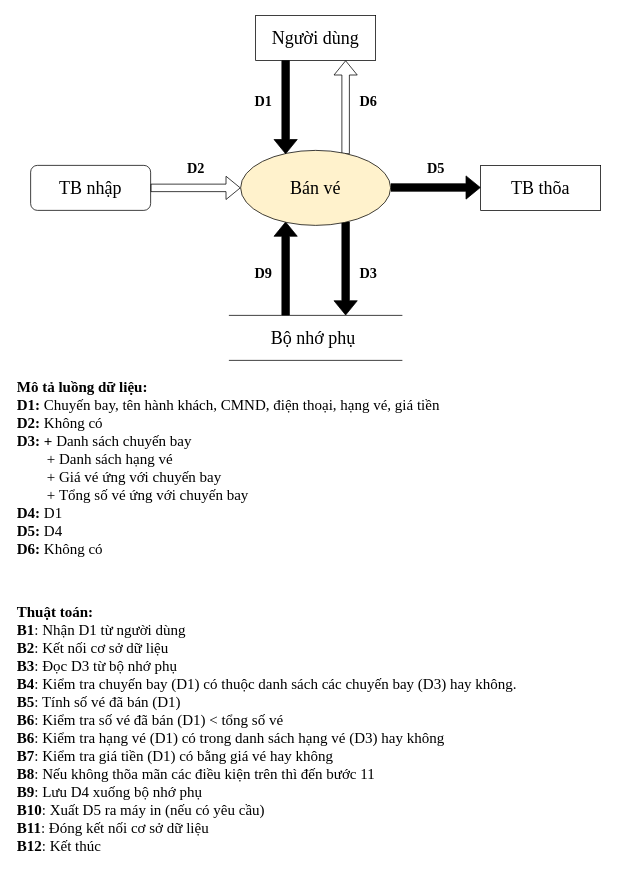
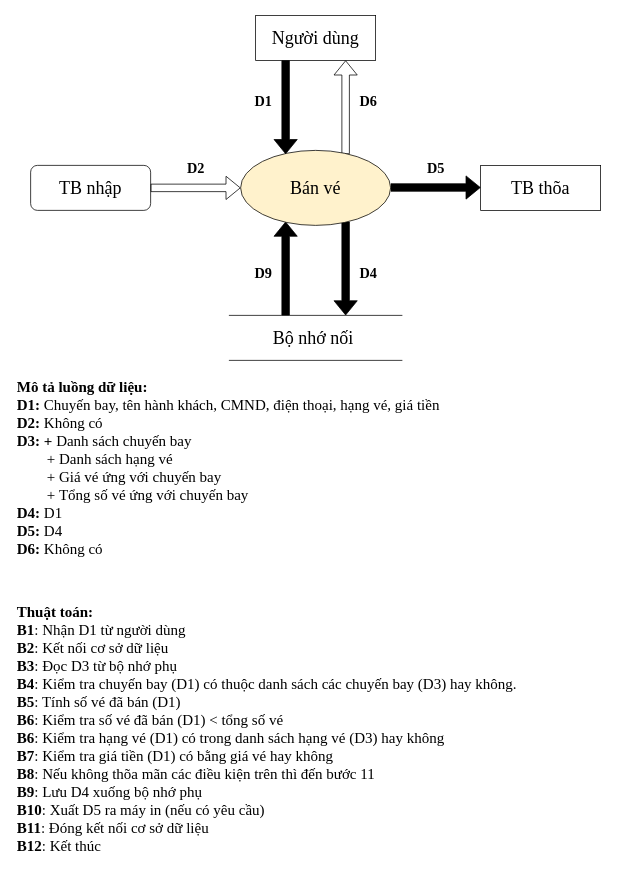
  <mxCell id="0" />
  <mxCell id="1" parent="0" />
  <mxCell id="2" value="&lt;p style=&quot;line-height: 100%; font-size: 24px;&quot;&gt;&lt;font style=&quot;font-size: 24px;&quot;&gt;Người dùng&lt;/font&gt;&lt;/p&gt;" style="rounded=0;whiteSpace=wrap;html=1;fontFamily=Times New Roman;fontSize=24;" parent="1" vertex="1"><mxGeometry x="340" y="20" width="160" height="60" as="geometry" /></mxCell>
  <mxCell id="3" value="" style="shape=flexArrow;endArrow=classic;html=1;rounded=0;exitX=0.25;exitY=1;exitDx=0;exitDy=0;entryX=0.305;entryY=0.05;entryDx=0;entryDy=0;entryPerimeter=0;" parent="1" edge="1"><mxGeometry width="50" height="50" relative="1" as="geometry"><mxPoint x="460" y="205" as="sourcePoint" /><mxPoint x="460" y="80" as="targetPoint" /></mxGeometry></mxCell>
  <mxCell id="4" value="&lt;p style=&quot;line-height: 100%; font-size: 24px;&quot;&gt;&lt;font style=&quot;font-size: 24px;&quot;&gt;TB nhập&lt;/font&gt;&lt;/p&gt;" style="whiteSpace=wrap;html=1;fontFamily=Times New Roman;fontSize=24;rounded=1;" parent="1" vertex="1"><mxGeometry x="40" y="220" width="160" height="60" as="geometry" /></mxCell>
  <mxCell id="5" value="&lt;p style=&quot;line-height: 100%; font-size: 24px;&quot;&gt;&lt;font style=&quot;font-size: 24px;&quot;&gt;TB thõa&lt;/font&gt;&lt;/p&gt;" style="rounded=0;whiteSpace=wrap;html=1;fontFamily=Times New Roman;fontSize=24;" parent="1" vertex="1"><mxGeometry x="640" y="220" width="160" height="60" as="geometry" /></mxCell>
- <mxCell id="6" value="Bộ nhớ phụ&amp;nbsp;" style="shape=partialRectangle;whiteSpace=wrap;html=1;left=0;right=0;fillColor=none;fontFamily=Times New Roman;fontSize=24;" parent="1" vertex="1"><mxGeometry x="305" y="420" width="230" height="60" as="geometry" /></mxCell>
+ <mxCell id="6" value="Bộ nhớ nối&amp;nbsp;" style="shape=partialRectangle;whiteSpace=wrap;html=1;left=0;right=0;fillColor=none;fontFamily=Times New Roman;fontSize=24;" parent="1" vertex="1"><mxGeometry x="305" y="420" width="230" height="60" as="geometry" /></mxCell>
  <mxCell id="7" value="" style="shape=flexArrow;endArrow=classic;html=1;rounded=0;exitX=0.25;exitY=1;exitDx=0;exitDy=0;entryX=0.305;entryY=0.05;entryDx=0;entryDy=0;entryPerimeter=0;width=10;fillColor=#000000;" parent="1" edge="1"><mxGeometry width="50" height="50" relative="1" as="geometry"><mxPoint x="460" y="295" as="sourcePoint" /><mxPoint x="460" y="420" as="targetPoint" /></mxGeometry></mxCell>
  <mxCell id="8" value="" style="shape=flexArrow;endArrow=classic;html=1;rounded=0;exitX=1;exitY=0.5;exitDx=0;exitDy=0;entryX=0;entryY=0.5;entryDx=0;entryDy=0;width=10;" parent="1" source="4" target="11" edge="1"><mxGeometry width="50" height="50" relative="1" as="geometry"><mxPoint x="240" y="210" as="sourcePoint" /><mxPoint x="241" y="335" as="targetPoint" /></mxGeometry></mxCell>
  <mxCell id="9" value="" style="shape=flexArrow;endArrow=classic;html=1;rounded=0;exitX=1;exitY=0.5;exitDx=0;exitDy=0;entryX=0;entryY=0.5;entryDx=0;entryDy=0;width=10;fillColor=#000000;" parent="1" edge="1"><mxGeometry width="50" height="50" relative="1" as="geometry"><mxPoint x="520" y="249.5" as="sourcePoint" /><mxPoint x="640" y="249.5" as="targetPoint" /></mxGeometry></mxCell>
  <mxCell id="10" value="" style="shape=flexArrow;endArrow=classic;html=1;rounded=0;exitX=0.25;exitY=1;exitDx=0;exitDy=0;entryX=0.305;entryY=0.05;entryDx=0;entryDy=0;entryPerimeter=0;fillColor=#000000;" parent="1" edge="1"><mxGeometry width="50" height="50" relative="1" as="geometry"><mxPoint x="380" y="420" as="sourcePoint" /><mxPoint x="380" y="295" as="targetPoint" /></mxGeometry></mxCell>
  <mxCell id="11" value="&lt;font style=&quot;font-size: 24px;&quot;&gt;Bán vé&lt;/font&gt;" style="ellipse;whiteSpace=wrap;html=1;fontFamily=Times New Roman;fontSize=24;fillColor=#fff2cc;" parent="1" vertex="1"><mxGeometry x="320" y="200" width="200" height="100" as="geometry" /></mxCell>
  <mxCell id="12" value="" style="shape=flexArrow;endArrow=classic;html=1;rounded=0;exitX=0.25;exitY=1;exitDx=0;exitDy=0;entryX=0.305;entryY=0.05;entryDx=0;entryDy=0;entryPerimeter=0;width=10;fillColor=#000000;" parent="1" edge="1"><mxGeometry width="50" height="50" relative="1" as="geometry"><mxPoint x="380" y="80" as="sourcePoint" /><mxPoint x="380" y="205" as="targetPoint" /></mxGeometry></mxCell>
  <mxCell id="13" value="D1" style="text;html=1;align=center;verticalAlign=middle;resizable=0;points=[];autosize=1;strokeColor=none;fillColor=none;fontSize=19;fontStyle=1;fontFamily=Times New Roman;" parent="1" vertex="1"><mxGeometry x="325" y="115" width="50" height="40" as="geometry" /></mxCell>
  <mxCell id="14" value="D6" style="text;html=1;align=center;verticalAlign=middle;resizable=0;points=[];autosize=1;strokeColor=none;fillColor=none;fontSize=19;fontStyle=1;fontFamily=Times New Roman;" parent="1" vertex="1"><mxGeometry x="465" y="115" width="50" height="40" as="geometry" /></mxCell>
  <mxCell id="15" value="D9" style="text;html=1;align=center;verticalAlign=middle;resizable=0;points=[];autosize=1;strokeColor=none;fillColor=none;fontSize=19;fontStyle=1;fontFamily=Times New Roman;" parent="1" vertex="1"><mxGeometry x="325" y="345" width="50" height="40" as="geometry" /></mxCell>
- <mxCell id="16" value="D3" style="text;html=1;align=center;verticalAlign=middle;resizable=0;points=[];autosize=1;strokeColor=none;fillColor=none;fontSize=19;fontStyle=1;fontFamily=Times New Roman;" parent="1" vertex="1"><mxGeometry x="465" y="345" width="50" height="40" as="geometry" /></mxCell>
+ <mxCell id="16" value="D4" style="text;html=1;align=center;verticalAlign=middle;resizable=0;points=[];autosize=1;strokeColor=none;fillColor=none;fontSize=19;fontStyle=1;fontFamily=Times New Roman;" parent="1" vertex="1"><mxGeometry x="465" y="345" width="50" height="40" as="geometry" /></mxCell>
  <mxCell id="17" value="D2" style="text;html=1;align=center;verticalAlign=middle;resizable=0;points=[];autosize=1;strokeColor=none;fillColor=none;fontSize=19;fontStyle=1;fontFamily=Times New Roman;" parent="1" vertex="1"><mxGeometry x="235" y="205" width="50" height="40" as="geometry" /></mxCell>
  <mxCell id="18" value="D5" style="text;html=1;align=center;verticalAlign=middle;resizable=0;points=[];autosize=1;strokeColor=none;fillColor=none;fontSize=19;fontStyle=1;fontFamily=Times New Roman;" parent="1" vertex="1"><mxGeometry x="555" y="205" width="50" height="40" as="geometry" /></mxCell>
  <mxCell id="19" value="&lt;font face=&quot;Times New Roman&quot; style=&quot;font-size: 20px;&quot;&gt;&lt;b&gt;Mô tả luồng dữ liệu:&lt;br&gt;D1: &lt;/b&gt;Chuyến bay, tên hành khách, CMND, điện thoại, hạng vé, giá tiền&lt;br&gt;&lt;div style=&quot;&quot;&gt;&lt;b style=&quot;background-color: initial;&quot;&gt;D2: &lt;/b&gt;&lt;span style=&quot;background-color: initial;&quot;&gt;Không có&lt;/span&gt;&lt;/div&gt;&lt;b&gt;D3: +&amp;nbsp;&lt;/b&gt;Danh sách chuyến bay&lt;br&gt;&lt;span style=&quot;white-space: pre;&quot;&gt;&#09;&lt;/span&gt;+&amp;nbsp;Danh sách hạng vé&lt;br&gt;&lt;span style=&quot;white-space: pre;&quot;&gt;&#09;&lt;/span&gt;+ Giá vé ứng với chuyến bay&lt;br&gt;&lt;span style=&quot;white-space: pre;&quot;&gt;&#09;&lt;/span&gt;+&amp;nbsp;Tổng số vé ứng với chuyến bay&lt;br&gt;&lt;b&gt;D4: &lt;/b&gt;D1&lt;br&gt;&lt;b&gt;D5: &lt;/b&gt;D4&lt;br&gt;&lt;b&gt;D6: &lt;/b&gt;Không có&lt;/font&gt;" style="text;html=1;align=left;verticalAlign=middle;whiteSpace=wrap;rounded=0;" parent="1" vertex="1"><mxGeometry x="20" y="510" width="610" height="225" as="geometry" /></mxCell>
  <mxCell id="20" value="&lt;font style=&quot;font-size: 20px;&quot;&gt;&lt;font face=&quot;Times New Roman&quot;&gt;&lt;b&gt;Thuật toán:&lt;br&gt;B1&lt;/b&gt;: Nhận D1 từ người dùng&lt;br&gt;&lt;b&gt;B2&lt;/b&gt;: Kết nối cơ sở dữ liệu&lt;br&gt;&lt;b&gt;B3&lt;/b&gt;: Đọc D3 từ bộ nhớ phụ&lt;br&gt;&lt;b&gt;B4&lt;/b&gt;: Kiểm tra chuyến bay (D1) có thuộc danh sách các chuyến bay (D3) hay không.&lt;br&gt;&lt;b&gt;B5&lt;/b&gt;: Tính số vé đã bán (D1)&lt;br&gt;&lt;b&gt;B6&lt;/b&gt;: Kiểm tra số vé đã bán (D1) &amp;lt; tổng số vé&lt;br&gt;&lt;b&gt;B6&lt;/b&gt;: Kiểm tra hạng vé (D1) có trong danh sách hạng vé (D3) hay không&lt;br&gt;&lt;b&gt;B7&lt;/b&gt;: Kiểm tra giá tiền (D1) có bằng giá vé hay không&lt;br&gt;&lt;b&gt;B8&lt;/b&gt;: Nếu không thõa mãn các điều kiện trên thì đến bước 11&lt;br&gt;&lt;b&gt;B9&lt;/b&gt;: Lưu D4 xuống bộ nhớ phụ&lt;br&gt;&lt;b&gt;B10&lt;/b&gt;: Xuất D5 ra máy in (nếu có yêu cầu)&lt;br&gt;&lt;b&gt;B11&lt;/b&gt;: Đóng kết nối cơ sở dữ liệu&lt;br&gt;&lt;b&gt;B12&lt;/b&gt;: Kết thúc&lt;/font&gt;&lt;br&gt;&lt;/font&gt;" style="text;html=1;align=left;verticalAlign=middle;whiteSpace=wrap;rounded=0;" parent="1" vertex="1"><mxGeometry x="20" y="790" width="680" height="360" as="geometry" /></mxCell>
